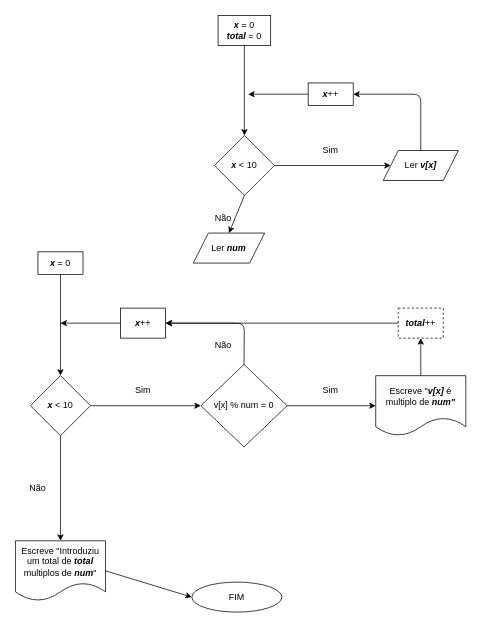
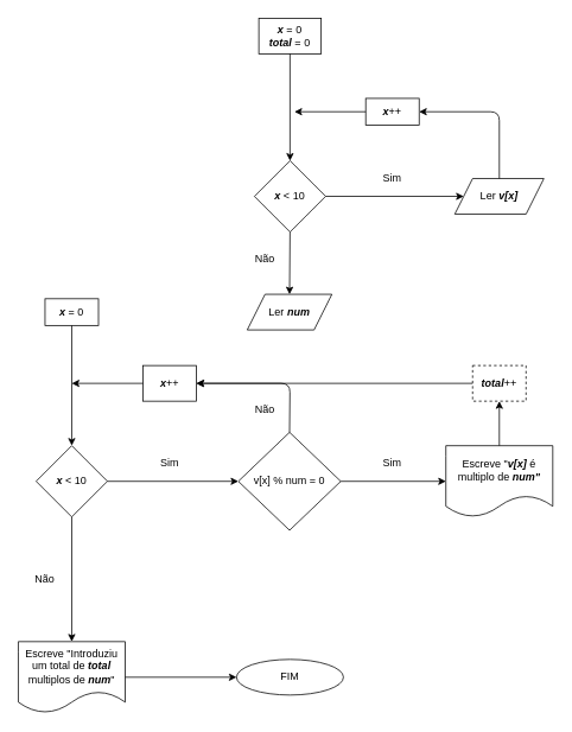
  <mxCell id="0" />
  <mxCell id="1" parent="0" />
  <mxCell id="2" value="&lt;i&gt;&lt;b&gt;x&lt;/b&gt;&lt;/i&gt; = 0&lt;br&gt;&lt;b&gt;&lt;i&gt;total&lt;/i&gt;&lt;/b&gt; = 0" style="rounded=0;whiteSpace=wrap;html=1;" vertex="1" parent="1"><mxGeometry x="290" y="20" width="70" height="40" as="geometry" /></mxCell>
  <mxCell id="3" value="&lt;b&gt;&lt;i&gt;x&lt;/i&gt;&lt;/b&gt; &amp;lt; 10" style="rhombus;whiteSpace=wrap;html=1;" vertex="1" parent="1"><mxGeometry x="285" y="180" width="80" height="80" as="geometry" /></mxCell>
  <mxCell id="4" value="Ler &lt;b&gt;&lt;i&gt;v[x]&lt;/i&gt;&lt;/b&gt;" style="shape=parallelogram;perimeter=parallelogramPerimeter;whiteSpace=wrap;html=1;fixedSize=1;" vertex="1" parent="1"><mxGeometry x="510" y="200" width="100" height="40" as="geometry" /></mxCell>
  <mxCell id="5" value="" style="endArrow=classic;html=1;exitX=0.5;exitY=1;exitDx=0;exitDy=0;entryX=0.5;entryY=0;entryDx=0;entryDy=0;" edge="1" parent="1" source="2" target="3"><mxGeometry width="50" height="50" relative="1" as="geometry"><mxPoint x="300" y="170" as="sourcePoint" /><mxPoint x="350" y="120" as="targetPoint" /></mxGeometry></mxCell>
  <mxCell id="6" value="" style="endArrow=classic;html=1;entryX=0;entryY=0.5;entryDx=0;entryDy=0;exitX=1;exitY=0.5;exitDx=0;exitDy=0;" edge="1" parent="1" source="3" target="4"><mxGeometry width="50" height="50" relative="1" as="geometry"><mxPoint x="300" y="170" as="sourcePoint" /><mxPoint x="350" y="120" as="targetPoint" /></mxGeometry></mxCell>
  <mxCell id="7" value="&lt;b&gt;&lt;i&gt;x&lt;/i&gt;&lt;/b&gt;++" style="rounded=0;whiteSpace=wrap;html=1;" vertex="1" parent="1"><mxGeometry x="410" y="110" width="60" height="30" as="geometry" /></mxCell>
  <mxCell id="8" value="" style="endArrow=classic;html=1;exitX=0.5;exitY=0;exitDx=0;exitDy=0;entryX=1;entryY=0.5;entryDx=0;entryDy=0;" edge="1" parent="1" source="4" target="7"><mxGeometry width="50" height="50" relative="1" as="geometry"><mxPoint x="300" y="170" as="sourcePoint" /><mxPoint x="350" y="120" as="targetPoint" /><Array as="points"><mxPoint x="560" y="125" /></Array></mxGeometry></mxCell>
  <mxCell id="9" value="" style="endArrow=classic;html=1;exitX=0;exitY=0.5;exitDx=0;exitDy=0;" edge="1" parent="1" source="7"><mxGeometry width="50" height="50" relative="1" as="geometry"><mxPoint x="300" y="170" as="sourcePoint" /><mxPoint x="330" y="125" as="targetPoint" /></mxGeometry></mxCell>
  <mxCell id="10" value="Sim" style="text;html=1;strokeColor=none;fillColor=none;align=center;verticalAlign=middle;whiteSpace=wrap;rounded=0;" vertex="1" parent="1"><mxGeometry x="420" y="190" width="40" height="20" as="geometry" /></mxCell>
- <mxCell id="11" value="Ler &lt;b&gt;&lt;i&gt;num&lt;/i&gt;&lt;/b&gt;" style="shape=parallelogram;perimeter=parallelogramPerimeter;whiteSpace=wrap;html=1;fixedSize=1;" vertex="1" parent="1"><mxGeometry x="257" y="310" width="95" height="40" as="geometry" /></mxCell>
+ <mxCell id="11" value="Ler &lt;b&gt;&lt;i&gt;num&lt;/i&gt;&lt;/b&gt;" style="shape=parallelogram;perimeter=parallelogramPerimeter;whiteSpace=wrap;html=1;fixedSize=1;" vertex="1" parent="1"><mxGeometry x="277" y="330" width="95" height="40" as="geometry" /></mxCell>
  <mxCell id="12" value="" style="endArrow=classic;html=1;entryX=0.5;entryY=0;entryDx=0;entryDy=0;exitX=0.5;exitY=1;exitDx=0;exitDy=0;" edge="1" parent="1" source="3" target="11"><mxGeometry width="50" height="50" relative="1" as="geometry"><mxPoint x="300" y="290" as="sourcePoint" /><mxPoint x="350" y="240" as="targetPoint" /></mxGeometry></mxCell>
  <mxCell id="13" value="&lt;b&gt;&lt;i&gt;x&lt;/i&gt;&lt;/b&gt; = 0" style="rounded=0;whiteSpace=wrap;html=1;" vertex="1" parent="1"><mxGeometry x="50" y="335" width="60" height="30" as="geometry" /></mxCell>
  <mxCell id="14" value="&lt;b&gt;&lt;i&gt;x&lt;/i&gt;&lt;/b&gt; &amp;lt; 10" style="rhombus;whiteSpace=wrap;html=1;" vertex="1" parent="1"><mxGeometry x="40" y="500" width="80" height="80" as="geometry" /></mxCell>
  <mxCell id="15" value="" style="endArrow=classic;html=1;exitX=0.5;exitY=1;exitDx=0;exitDy=0;entryX=0.5;entryY=0;entryDx=0;entryDy=0;" edge="1" parent="1" source="13" target="14"><mxGeometry width="50" height="50" relative="1" as="geometry"><mxPoint x="70" y="520" as="sourcePoint" /><mxPoint x="120" y="470" as="targetPoint" /></mxGeometry></mxCell>
  <mxCell id="16" value="v[x] % num = 0" style="rhombus;whiteSpace=wrap;html=1;" vertex="1" parent="1"><mxGeometry x="267" y="485" width="115" height="110" as="geometry" /></mxCell>
  <mxCell id="17" value="" style="endArrow=classic;html=1;exitX=1;exitY=0.5;exitDx=0;exitDy=0;entryX=0;entryY=0.5;entryDx=0;entryDy=0;" edge="1" parent="1" source="14" target="16"><mxGeometry width="50" height="50" relative="1" as="geometry"><mxPoint x="240" y="520" as="sourcePoint" /><mxPoint x="290" y="470" as="targetPoint" /></mxGeometry></mxCell>
  <mxCell id="18" value="Sim" style="text;html=1;strokeColor=none;fillColor=none;align=center;verticalAlign=middle;whiteSpace=wrap;rounded=0;" vertex="1" parent="1"><mxGeometry x="170" y="510" width="40" height="20" as="geometry" /></mxCell>
  <mxCell id="19" value="Escreve &quot;&lt;b&gt;&lt;i&gt;v[x]&lt;/i&gt;&lt;/b&gt; é multiplo de &lt;b&gt;&lt;i&gt;num&quot;&lt;/i&gt;&lt;/b&gt;" style="shape=document;whiteSpace=wrap;html=1;boundedLbl=1;" vertex="1" parent="1"><mxGeometry x="500" y="500" width="120" height="80" as="geometry" /></mxCell>
  <mxCell id="20" value="&lt;b&gt;&lt;i&gt;total&lt;/i&gt;&lt;/b&gt;++" style="rounded=0;whiteSpace=wrap;html=1;dashed=1;" vertex="1" parent="1"><mxGeometry x="530" y="410" width="60" height="40" as="geometry" /></mxCell>
  <mxCell id="21" value="" style="endArrow=classic;html=1;exitX=1;exitY=0.5;exitDx=0;exitDy=0;entryX=0;entryY=0.5;entryDx=0;entryDy=0;" edge="1" parent="1" source="16" target="19"><mxGeometry width="50" height="50" relative="1" as="geometry"><mxPoint x="440" y="400" as="sourcePoint" /><mxPoint x="490" y="350" as="targetPoint" /></mxGeometry></mxCell>
  <mxCell id="22" value="Sim" style="text;html=1;strokeColor=none;fillColor=none;align=center;verticalAlign=middle;whiteSpace=wrap;rounded=0;" vertex="1" parent="1"><mxGeometry x="420" y="510" width="40" height="20" as="geometry" /></mxCell>
  <mxCell id="23" value="" style="endArrow=classic;html=1;exitX=0;exitY=0.5;exitDx=0;exitDy=0;entryX=1;entryY=0.5;entryDx=0;entryDy=0;" edge="1" parent="1" source="20" target="26"><mxGeometry width="50" height="50" relative="1" as="geometry"><mxPoint x="470" y="430" as="sourcePoint" /><mxPoint x="390" y="430" as="targetPoint" /></mxGeometry></mxCell>
  <mxCell id="24" value="" style="endArrow=classic;html=1;exitX=0.5;exitY=0;exitDx=0;exitDy=0;entryX=0.5;entryY=1;entryDx=0;entryDy=0;" edge="1" parent="1" source="19" target="20"><mxGeometry width="50" height="50" relative="1" as="geometry"><mxPoint x="440" y="470" as="sourcePoint" /><mxPoint x="490" y="420" as="targetPoint" /></mxGeometry></mxCell>
  <mxCell id="25" value="" style="endArrow=classic;html=1;exitX=0.5;exitY=0;exitDx=0;exitDy=0;entryX=1;entryY=0.5;entryDx=0;entryDy=0;" edge="1" parent="1" source="16" target="26"><mxGeometry width="50" height="50" relative="1" as="geometry"><mxPoint x="440" y="470" as="sourcePoint" /><mxPoint x="250" y="430" as="targetPoint" /><Array as="points"><mxPoint x="325" y="430" /></Array></mxGeometry></mxCell>
  <mxCell id="26" value="&lt;b&gt;&lt;i&gt;x&lt;/i&gt;&lt;/b&gt;++" style="rounded=0;whiteSpace=wrap;html=1;" vertex="1" parent="1"><mxGeometry x="160" y="410" width="60" height="40" as="geometry" /></mxCell>
  <mxCell id="27" value="" style="endArrow=classic;html=1;exitX=0;exitY=0.5;exitDx=0;exitDy=0;" edge="1" parent="1" source="26"><mxGeometry width="50" height="50" relative="1" as="geometry"><mxPoint x="440" y="560" as="sourcePoint" /><mxPoint x="80" y="430" as="targetPoint" /></mxGeometry></mxCell>
  <mxCell id="28" value="Não" style="text;html=1;strokeColor=none;fillColor=none;align=center;verticalAlign=middle;whiteSpace=wrap;rounded=0;" vertex="1" parent="1"><mxGeometry x="277" y="450" width="40" height="20" as="geometry" /></mxCell>
  <mxCell id="29" value="Escreve &quot;Introduziu um total de &lt;b&gt;&lt;i&gt;total&lt;/i&gt;&lt;/b&gt; multiplos de &lt;b&gt;&lt;i&gt;num&lt;/i&gt;&lt;/b&gt;&quot;" style="shape=document;whiteSpace=wrap;html=1;boundedLbl=1;" vertex="1" parent="1"><mxGeometry x="20" y="720" width="120" height="80" as="geometry" /></mxCell>
  <mxCell id="30" value="" style="endArrow=classic;html=1;exitX=0.5;exitY=1;exitDx=0;exitDy=0;entryX=0.5;entryY=0;entryDx=0;entryDy=0;" edge="1" parent="1" source="14" target="29"><mxGeometry width="50" height="50" relative="1" as="geometry"><mxPoint x="270" y="770" as="sourcePoint" /><mxPoint x="320" y="720" as="targetPoint" /></mxGeometry></mxCell>
- <mxCell id="31" value="FIM" style="ellipse;whiteSpace=wrap;html=1;" vertex="1" parent="1"><mxGeometry x="255" y="775" width="120" height="40" as="geometry" /></mxCell>
+ <mxCell id="31" value="FIM" style="ellipse;whiteSpace=wrap;html=1;" vertex="1" parent="1"><mxGeometry x="265" y="740" width="120" height="40" as="geometry" /></mxCell>
  <mxCell id="32" value="" style="endArrow=classic;html=1;exitX=1;exitY=0.5;exitDx=0;exitDy=0;entryX=0;entryY=0.5;entryDx=0;entryDy=0;" edge="1" parent="1" source="29" target="31"><mxGeometry width="50" height="50" relative="1" as="geometry"><mxPoint x="270" y="770" as="sourcePoint" /><mxPoint x="320" y="720" as="targetPoint" /></mxGeometry></mxCell>
  <mxCell id="33" value="Não" style="text;html=1;strokeColor=none;fillColor=none;align=center;verticalAlign=middle;whiteSpace=wrap;rounded=0;" vertex="1" parent="1"><mxGeometry x="30" y="640" width="40" height="20" as="geometry" /></mxCell>
  <mxCell id="34" value="Não" style="text;html=1;strokeColor=none;fillColor=none;align=center;verticalAlign=middle;whiteSpace=wrap;rounded=0;" vertex="1" parent="1"><mxGeometry x="277" y="280" width="40" height="20" as="geometry" /></mxCell>
